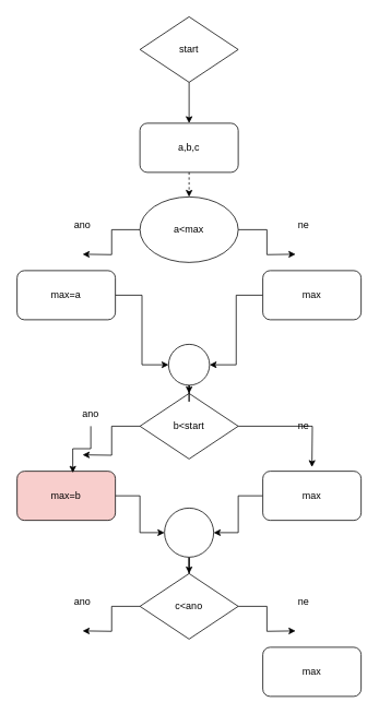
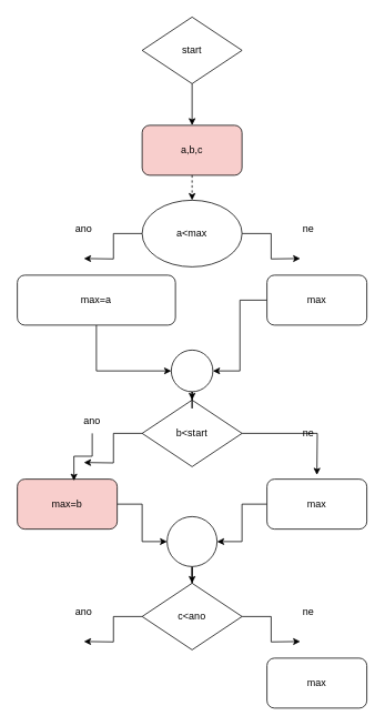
  <mxCell id="0" />
  <mxCell id="1" parent="0" />
  <mxCell id="2" value="start" style="rhombus;whiteSpace=wrap;html=1;" vertex="1" parent="1"><mxGeometry x="170" y="20" width="120" height="80" as="geometry" /></mxCell>
  <mxCell id="3" value="" style="endArrow=classic;html=1;rounded=0;exitX=0.5;exitY=1;exitDx=0;exitDy=0;" edge="1" parent="1" source="2"><mxGeometry width="50" height="50" relative="1" as="geometry"><mxPoint x="210" y="170" as="sourcePoint" /><mxPoint x="230" y="150" as="targetPoint" /></mxGeometry></mxCell>
- <mxCell id="4" value="a,b,c" style="rounded=1;whiteSpace=wrap;html=1;" vertex="1" parent="1"><mxGeometry x="170" y="150" width="120" height="60" as="geometry" /></mxCell>
+ <mxCell id="4" value="a,b,c" style="rounded=1;whiteSpace=wrap;html=1;fillColor=#f8cecc;" vertex="1" parent="1"><mxGeometry x="170" y="150" width="120" height="60" as="geometry" /></mxCell>
  <mxCell id="5" style="edgeStyle=orthogonalEdgeStyle;rounded=0;orthogonalLoop=1;jettySize=auto;html=1;" edge="1" parent="1" source="7"><mxGeometry relative="1" as="geometry"><mxPoint x="100" y="310" as="targetPoint" /></mxGeometry></mxCell>
  <mxCell id="6" style="edgeStyle=orthogonalEdgeStyle;rounded=0;orthogonalLoop=1;jettySize=auto;html=1;" edge="1" parent="1" source="7"><mxGeometry relative="1" as="geometry"><mxPoint x="360" y="310" as="targetPoint" /></mxGeometry></mxCell>
  <mxCell id="7" value="a&amp;lt;max" style="ellipse;whiteSpace=wrap;html=1;" vertex="1" parent="1"><mxGeometry x="170" y="240" width="120" height="80" as="geometry" /></mxCell>
  <mxCell id="8" value="" style="endArrow=classic;html=1;rounded=0;exitX=0.5;exitY=1;exitDx=0;exitDy=0;dashed=1;" edge="1" parent="1" source="4" target="7"><mxGeometry width="50" height="50" relative="1" as="geometry"><mxPoint x="330" y="280" as="sourcePoint" /><mxPoint x="380" y="230" as="targetPoint" /></mxGeometry></mxCell>
  <mxCell id="9" style="edgeStyle=orthogonalEdgeStyle;rounded=0;orthogonalLoop=1;jettySize=auto;html=1;entryX=0;entryY=0.5;entryDx=0;entryDy=0;" edge="1" parent="1" source="10" target="32"><mxGeometry relative="1" as="geometry" /></mxCell>
- <mxCell id="10" value="max=a" style="rounded=1;whiteSpace=wrap;html=1;" vertex="1" parent="1"><mxGeometry x="20" y="330" width="120" height="60" as="geometry" /></mxCell>
+ <mxCell id="10" value="max=a" style="rounded=1;whiteSpace=wrap;html=1;" vertex="1" parent="1"><mxGeometry x="20" y="330" width="190" height="60" as="geometry" /></mxCell>
  <mxCell id="11" value="ano" style="text;html=1;strokeColor=none;fillColor=none;align=center;verticalAlign=middle;whiteSpace=wrap;rounded=0;" vertex="1" parent="1"><mxGeometry x="70" y="260" width="60" height="30" as="geometry" /></mxCell>
  <mxCell id="12" style="edgeStyle=orthogonalEdgeStyle;rounded=0;orthogonalLoop=1;jettySize=auto;html=1;entryX=1;entryY=0.5;entryDx=0;entryDy=0;" edge="1" parent="1" source="13" target="32"><mxGeometry relative="1" as="geometry"><mxPoint x="407" y="580" as="targetPoint" /></mxGeometry></mxCell>
  <mxCell id="13" value="max" style="rounded=1;whiteSpace=wrap;html=1;" vertex="1" parent="1"><mxGeometry x="320" y="330" width="120" height="60" as="geometry" /></mxCell>
  <mxCell id="14" value="ne" style="text;html=1;strokeColor=none;fillColor=none;align=center;verticalAlign=middle;whiteSpace=wrap;rounded=0;" vertex="1" parent="1"><mxGeometry x="340" y="260" width="60" height="30" as="geometry" /></mxCell>
  <mxCell id="15" style="edgeStyle=orthogonalEdgeStyle;rounded=0;orthogonalLoop=1;jettySize=auto;html=1;" edge="1" parent="1" source="17"><mxGeometry relative="1" as="geometry"><mxPoint x="100" y="555" as="targetPoint" /></mxGeometry></mxCell>
  <mxCell id="16" style="edgeStyle=orthogonalEdgeStyle;rounded=0;orthogonalLoop=1;jettySize=auto;html=1;" edge="1" parent="1" source="17"><mxGeometry relative="1" as="geometry"><mxPoint x="380" y="570" as="targetPoint" /></mxGeometry></mxCell>
  <mxCell id="17" value="b&amp;lt;start" style="rhombus;whiteSpace=wrap;html=1;" vertex="1" parent="1"><mxGeometry x="170" y="480" width="120" height="80" as="geometry" /></mxCell>
  <mxCell id="18" style="edgeStyle=orthogonalEdgeStyle;rounded=0;orthogonalLoop=1;jettySize=auto;html=1;" edge="1" parent="1" source="19" target="34"><mxGeometry relative="1" as="geometry" /></mxCell>
  <mxCell id="19" value="max=b" style="rounded=1;whiteSpace=wrap;html=1;fillColor=#f8cecc;" vertex="1" parent="1"><mxGeometry x="20" y="575" width="120" height="60" as="geometry" /></mxCell>
  <mxCell id="20" style="edgeStyle=orthogonalEdgeStyle;rounded=0;orthogonalLoop=1;jettySize=auto;html=1;entryX=0.567;entryY=0.033;entryDx=0;entryDy=0;entryPerimeter=0;" edge="1" parent="1" source="21" target="19"><mxGeometry relative="1" as="geometry" /></mxCell>
  <mxCell id="21" value="ano" style="text;html=1;strokeColor=none;fillColor=none;align=center;verticalAlign=middle;whiteSpace=wrap;rounded=0;" vertex="1" parent="1"><mxGeometry x="80" y="490" width="60" height="30" as="geometry" /></mxCell>
  <mxCell id="22" style="edgeStyle=orthogonalEdgeStyle;rounded=0;orthogonalLoop=1;jettySize=auto;html=1;entryX=1;entryY=0.5;entryDx=0;entryDy=0;" edge="1" parent="1" source="23" target="34"><mxGeometry relative="1" as="geometry" /></mxCell>
  <mxCell id="23" value="max" style="rounded=1;whiteSpace=wrap;html=1;" vertex="1" parent="1"><mxGeometry x="320" y="575" width="120" height="60" as="geometry" /></mxCell>
  <mxCell id="24" value="ne" style="text;html=1;strokeColor=none;fillColor=none;align=center;verticalAlign=middle;whiteSpace=wrap;rounded=0;" vertex="1" parent="1"><mxGeometry x="340" y="505" width="60" height="30" as="geometry" /></mxCell>
  <mxCell id="25" style="edgeStyle=orthogonalEdgeStyle;rounded=0;orthogonalLoop=1;jettySize=auto;html=1;" edge="1" parent="1" source="27"><mxGeometry relative="1" as="geometry"><mxPoint x="100" y="770" as="targetPoint" /></mxGeometry></mxCell>
  <mxCell id="26" style="edgeStyle=orthogonalEdgeStyle;rounded=0;orthogonalLoop=1;jettySize=auto;html=1;" edge="1" parent="1" source="27"><mxGeometry relative="1" as="geometry"><mxPoint x="360" y="770" as="targetPoint" /></mxGeometry></mxCell>
  <mxCell id="27" value="c&amp;lt;ano" style="rhombus;whiteSpace=wrap;html=1;" vertex="1" parent="1"><mxGeometry x="170" y="700" width="120" height="80" as="geometry" /></mxCell>
  <mxCell id="28" value="ano" style="text;html=1;strokeColor=none;fillColor=none;align=center;verticalAlign=middle;whiteSpace=wrap;rounded=0;" vertex="1" parent="1"><mxGeometry x="70" y="720" width="60" height="30" as="geometry" /></mxCell>
  <mxCell id="29" value="max" style="rounded=1;whiteSpace=wrap;html=1;" vertex="1" parent="1"><mxGeometry x="320" y="790" width="120" height="60" as="geometry" /></mxCell>
  <mxCell id="30" value="ne" style="text;html=1;strokeColor=none;fillColor=none;align=center;verticalAlign=middle;whiteSpace=wrap;rounded=0;" vertex="1" parent="1"><mxGeometry x="340" y="720" width="60" height="30" as="geometry" /></mxCell>
  <mxCell id="31" style="edgeStyle=orthogonalEdgeStyle;rounded=0;orthogonalLoop=1;jettySize=auto;html=1;exitX=0.5;exitY=1;exitDx=0;exitDy=0;" edge="1" parent="1" source="32" target="17"><mxGeometry relative="1" as="geometry" /></mxCell>
  <mxCell id="32" value="" style="ellipse;whiteSpace=wrap;html=1;aspect=fixed;" vertex="1" parent="1"><mxGeometry x="205" y="420" width="50" height="50" as="geometry" /></mxCell>
  <mxCell id="33" style="edgeStyle=orthogonalEdgeStyle;rounded=0;orthogonalLoop=1;jettySize=auto;html=1;exitX=0.5;exitY=1;exitDx=0;exitDy=0;" edge="1" parent="1" source="34" target="27"><mxGeometry relative="1" as="geometry" /></mxCell>
  <mxCell id="34" value="" style="ellipse;whiteSpace=wrap;html=1;aspect=fixed;" vertex="1" parent="1"><mxGeometry x="200" y="620" width="60" height="60" as="geometry" /></mxCell>
